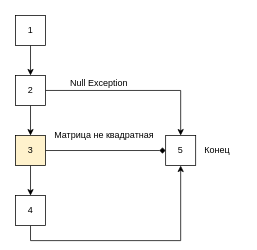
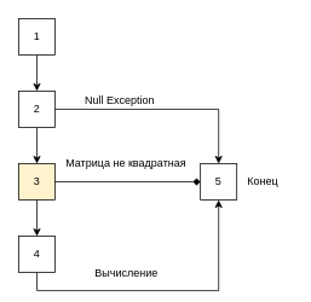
  <mxCell id="0" />
  <mxCell id="1" parent="0" />
  <mxCell id="2" style="edgeStyle=orthogonalEdgeStyle;rounded=0;orthogonalLoop=1;jettySize=auto;html=1;exitX=0.5;exitY=1;exitDx=0;exitDy=0;entryX=0.5;entryY=0;entryDx=0;entryDy=0;" parent="1" source="3" target="7" edge="1"><mxGeometry relative="1" as="geometry" /></mxCell>
  <mxCell id="3" value="1" style="rounded=0;whiteSpace=wrap;html=1;" parent="1" vertex="1"><mxGeometry x="20" y="20" width="40" height="40" as="geometry" /></mxCell>
  <mxCell id="4" style="edgeStyle=orthogonalEdgeStyle;rounded=0;orthogonalLoop=1;jettySize=auto;html=1;exitX=1;exitY=0.5;exitDx=0;exitDy=0;entryX=0.5;entryY=0;entryDx=0;entryDy=0;" parent="1" source="7" target="11" edge="1"><mxGeometry relative="1" as="geometry" /></mxCell>
  <mxCell id="5" value="Null Exception" style="text;html=1;resizable=0;points=[];align=center;verticalAlign=middle;labelBackgroundColor=#ffffff;" parent="4" vertex="1" connectable="0"><mxGeometry x="-0.491" y="2" relative="1" as="geometry"><mxPoint x="9.5" y="-8" as="offset" /></mxGeometry></mxCell>
  <mxCell id="6" style="edgeStyle=orthogonalEdgeStyle;rounded=0;orthogonalLoop=1;jettySize=auto;html=1;exitX=0.5;exitY=1;exitDx=0;exitDy=0;entryX=0.5;entryY=0;entryDx=0;entryDy=0;" parent="1" source="7" target="10" edge="1"><mxGeometry relative="1" as="geometry" /></mxCell>
  <mxCell id="7" value="2" style="rounded=0;whiteSpace=wrap;html=1;" parent="1" vertex="1"><mxGeometry x="20" y="100" width="40" height="40" as="geometry" /></mxCell>
  <mxCell id="8" style="edgeStyle=orthogonalEdgeStyle;rounded=0;orthogonalLoop=1;jettySize=auto;html=1;exitX=1;exitY=0.5;exitDx=0;exitDy=0;entryX=0;entryY=0.5;entryDx=0;entryDy=0;endArrow=diamond;" parent="1" source="10" target="11" edge="1"><mxGeometry relative="1" as="geometry" /></mxCell>
  <mxCell id="9" style="edgeStyle=orthogonalEdgeStyle;rounded=0;orthogonalLoop=1;jettySize=auto;html=1;exitX=0.5;exitY=1;exitDx=0;exitDy=0;entryX=0.5;entryY=0;entryDx=0;entryDy=0;" parent="1" source="10" target="13" edge="1"><mxGeometry relative="1" as="geometry" /></mxCell>
  <mxCell id="10" value="3" style="rounded=0;whiteSpace=wrap;html=1;fillColor=#fff2cc;" parent="1" vertex="1"><mxGeometry x="20" y="180" width="40" height="40" as="geometry" /></mxCell>
  <mxCell id="11" value="5" style="rounded=0;whiteSpace=wrap;html=1;" parent="1" vertex="1"><mxGeometry x="220" y="180" width="40" height="40" as="geometry" /></mxCell>
  <mxCell id="12" style="edgeStyle=orthogonalEdgeStyle;rounded=0;orthogonalLoop=1;jettySize=auto;html=1;exitX=0.5;exitY=1;exitDx=0;exitDy=0;entryX=0.5;entryY=1;entryDx=0;entryDy=0;" parent="1" source="13" target="11" edge="1"><mxGeometry relative="1" as="geometry" /></mxCell>
  <mxCell id="13" value="4" style="rounded=0;whiteSpace=wrap;html=1;" parent="1" vertex="1"><mxGeometry x="20" y="260" width="40" height="40" as="geometry" /></mxCell>
  <mxCell id="14" value="Матрица не квадратная" style="text;html=1;resizable=0;points=[];autosize=1;align=left;verticalAlign=top;spacingTop=-4;" parent="1" vertex="1"><mxGeometry x="70" y="170" width="150" height="20" as="geometry" /></mxCell>
  <mxCell id="15" value="Конец" style="text;html=1;resizable=0;points=[];autosize=1;align=left;verticalAlign=top;spacingTop=-4;" vertex="1" parent="1"><mxGeometry x="270" y="190" width="50" height="20" as="geometry" /></mxCell>
+ <mxCell id="16" value="Вычисление" style="text;html=1;resizable=0;points=[];autosize=1;align=left;verticalAlign=top;spacingTop=-4;" vertex="1" parent="1"><mxGeometry x="102" y="291" width="80" height="20" as="geometry" /></mxCell>
